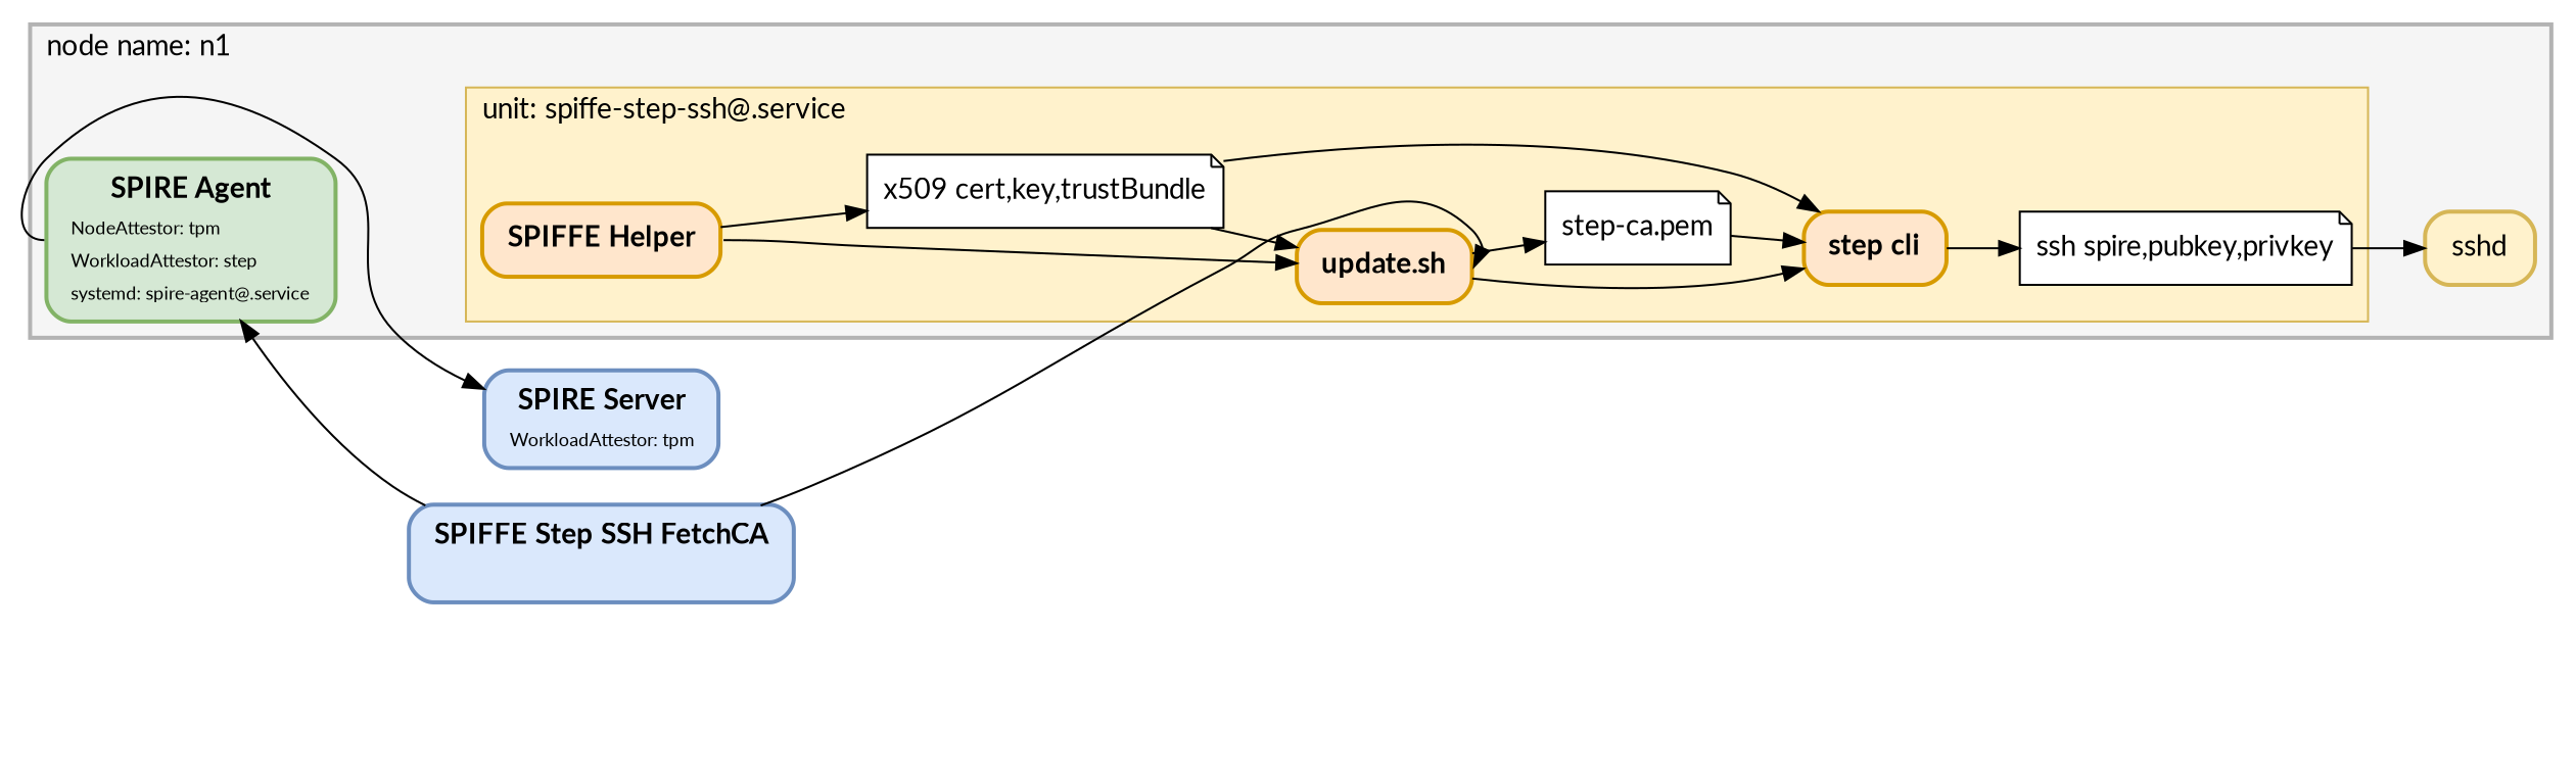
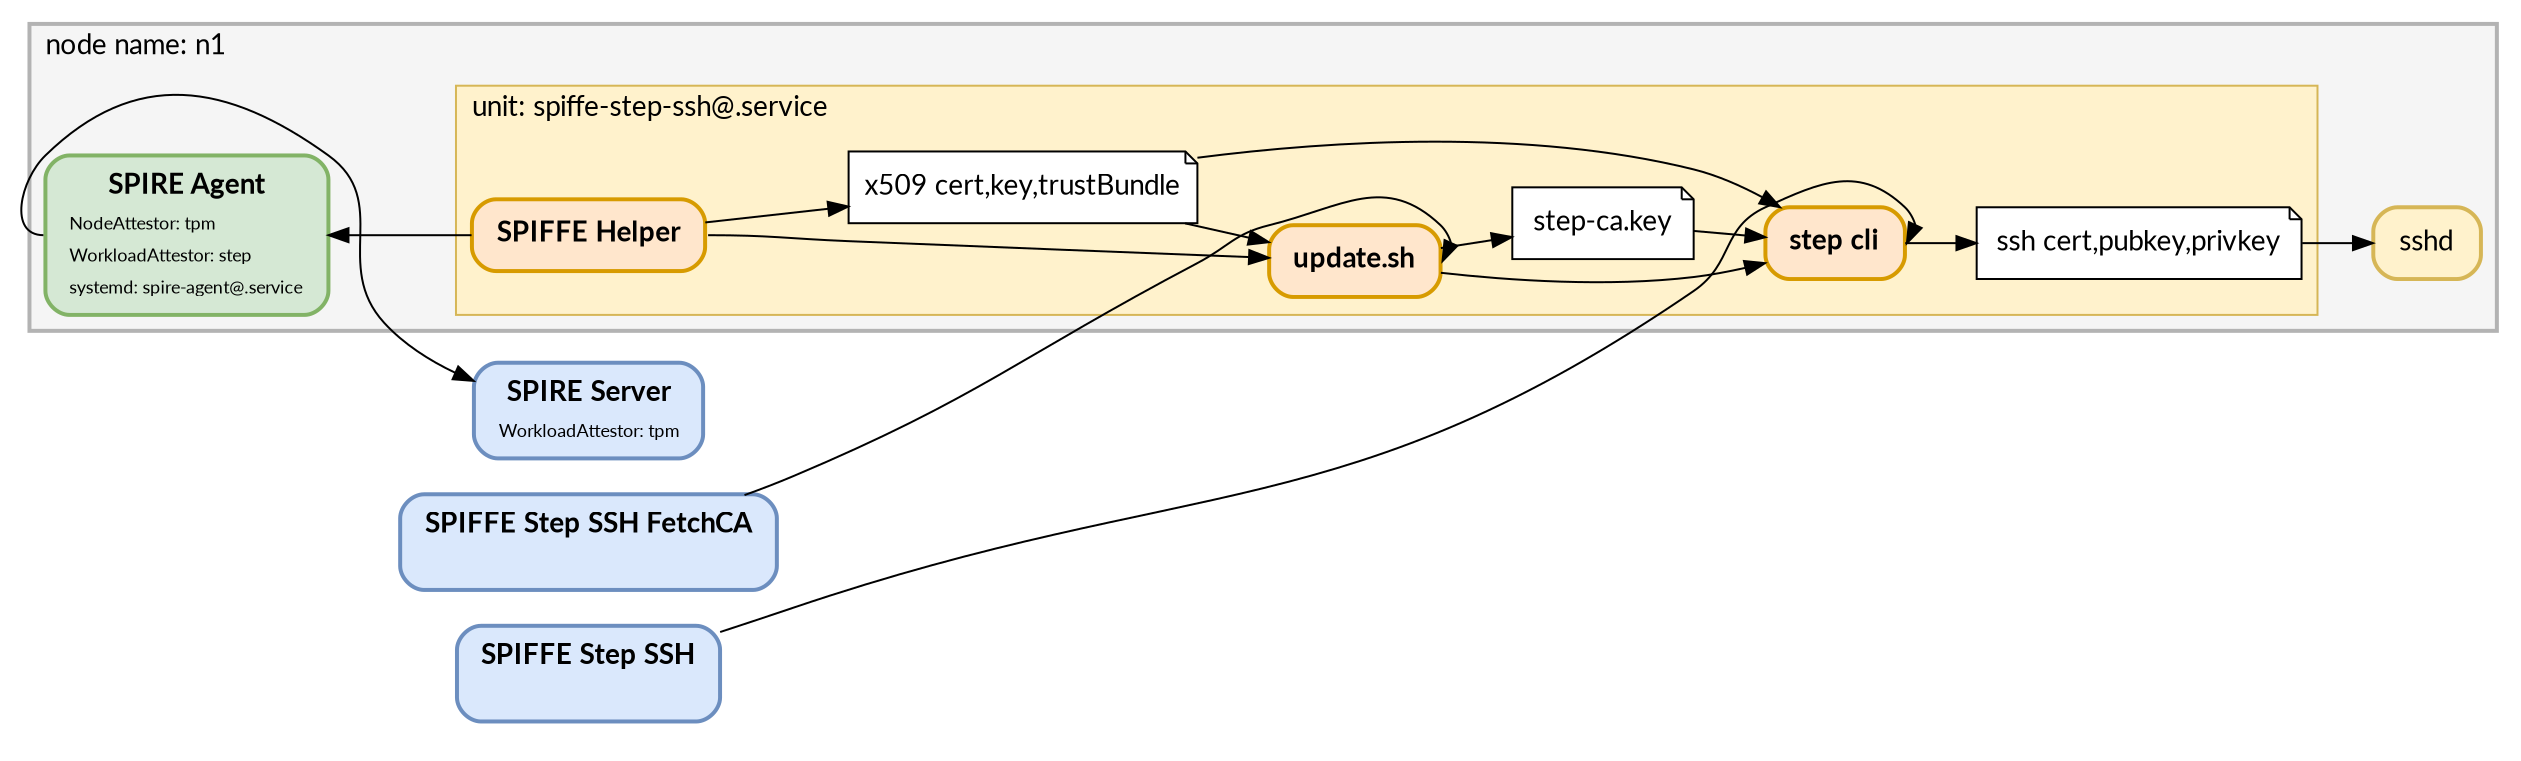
  digraph {
    fontname=Lato
    rankdir=LR
    node [fillcolor="#dae8fc" fontname=Lato shape=record style="rounded,solid,filled,bold"]
    edge [fontname=Lato]
    n1 [color="#6c8ebf" label=<<table border="0"><tr><td><b>SPIRE Server</b></td></tr><tr><td align="left"><font point-size="9">WorkloadAttestor: tpm</font></td></tr></table>>]
    n2 [color="#6c8ebf" label=<<table border="0"><tr><td><b>SPIFFE Step SSH FetchCA</b></td></tr><tr><td align="left"><font point-size="9">&nbsp;</font></td></tr></table>>]
+   n3 [color="#6c8ebf" label=<<table border="0"><tr><td><b>SPIFFE Step SSH</b></td></tr><tr><td align="left"><font point-size="9">&nbsp;</font></td></tr></table>>]
    n4 [color="#d79b00" fillcolor="#ffe6cc" label=<<table border="0"><tr><td><b>SPIFFE Helper</b></td></tr></table>> shape=box]
    n5 [color="#d79b00" fillcolor="#ffe6cc" label=<<table border="0"><tr><td><b>update.sh</b></td></tr></table>> shape=box]
    n6 [color="#d79b00" fillcolor="#ffe6cc" label=<<table border="0"><tr><td><b>step cli</b></td></tr></table>> shape=box]
    n7 [fillcolor="#ffffff" label="x509 cert,key,trustBundle" shape=note style=filled]
-   n8 [fillcolor="#ffffff" label="ssh spire,pubkey,privkey" shape=note style=filled]
-   n9 [fillcolor="#ffffff" label="step-ca.pem" shape=note style=filled]
+   n8 [fillcolor="#ffffff" label="ssh cert,pubkey,privkey" shape=note style=filled]
+   n9 [fillcolor="#ffffff" label="step-ca.key" shape=note style=filled]
    n10 [color="#82b366" fillcolor="#d5e8d4" label=<<table border="0"><tr><td><b>SPIRE Agent</b></td></tr><tr><td align="left"><font point-size="9">NodeAttestor: tpm</font></td></tr><tr><td align="left"><font point-size="9">WorkloadAttestor: step</font></td></tr><tr><td align="left"><font point-size="9">systemd: spire-agent@.service</font></td></tr></table>>]
    n11 [color="#d6b656" fillcolor="#fff2cc" label=sshd shape=box]
    subgraph cluster_1 {
      style=invis
      n1
      n2
+     n3
    }
    subgraph cluster_2 {
      color="#b3b3b3"
      fillcolor="#f5f5f5"
      label="node name: n1"
      labeljust=l
      style="filled,solid,bold"
      n10
      n11
      subgraph cluster_3 {
        color="#d6b656"
        fillcolor="#fff2cc"
        label="unit: spiffe-step-ssh@.service"
        labeljust=l
        style=filled
        n4
        n5
        n6
        n7
        n8
        n9
      }
    }
    n1 -> n10 [dir=back headport=w]
    n2 -> n5 [headport=e]
+   n3 -> n6 [headport=e]
    n4 -> n5 [tailport=e]
    n4 -> n7
    n5 -> n6
    n5 -> n9
    n6 -> n8
    n7 -> n5
    n7 -> n6
    n8 -> n11
    n9 -> n6
-   n10 -> n2 [dir=back]
+   n10 -> n4 [dir=back]
  }
